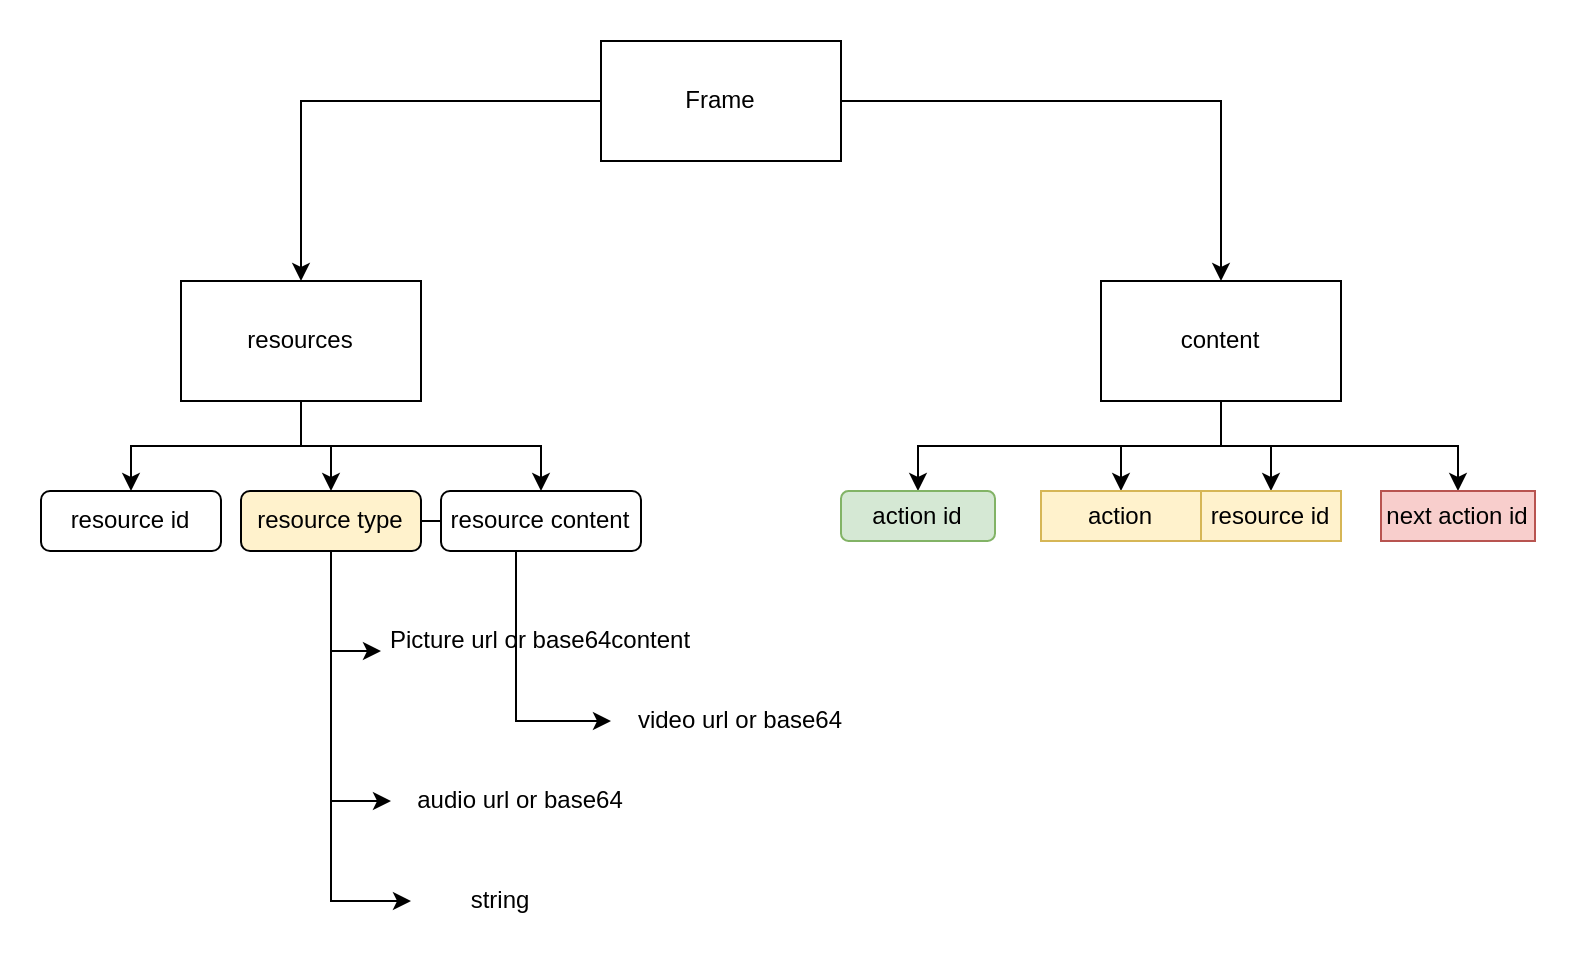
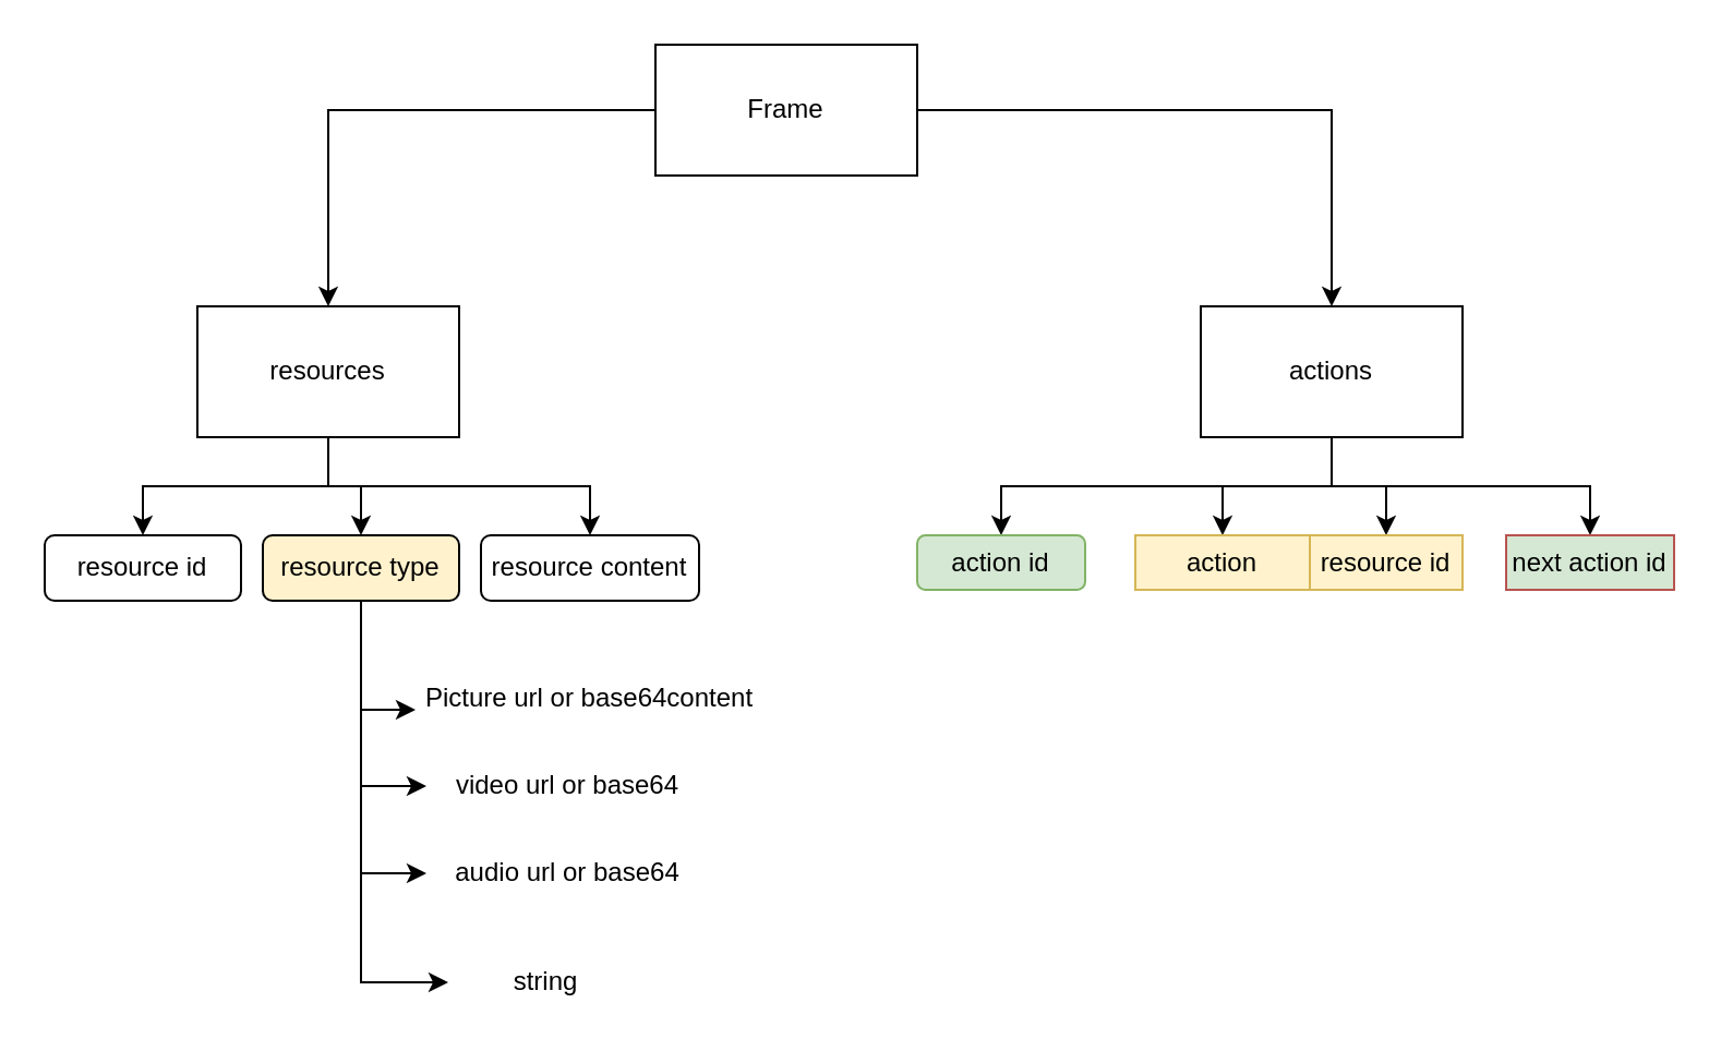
  <mxCell id="0" />
  <mxCell id="1" parent="0" />
  <mxCell id="2" style="edgeStyle=orthogonalEdgeStyle;rounded=0;orthogonalLoop=1;jettySize=auto;html=1;entryX=0.5;entryY=0;entryDx=0;entryDy=0;" parent="1" source="4" target="8" edge="1"><mxGeometry relative="1" as="geometry" /></mxCell>
  <mxCell id="3" style="edgeStyle=orthogonalEdgeStyle;rounded=0;orthogonalLoop=1;jettySize=auto;html=1;entryX=0.5;entryY=0;entryDx=0;entryDy=0;" parent="1" source="4" target="13" edge="1"><mxGeometry relative="1" as="geometry" /></mxCell>
  <mxCell id="4" value="Frame" style="rounded=0;whiteSpace=wrap;html=1;" parent="1" vertex="1"><mxGeometry x="300" width="120" height="60" as="geometry" y="20" /></mxCell>
  <mxCell id="5" style="edgeStyle=orthogonalEdgeStyle;rounded=0;orthogonalLoop=1;jettySize=auto;html=1;exitX=0.5;exitY=1;exitDx=0;exitDy=0;entryX=0.5;entryY=0;entryDx=0;entryDy=0;" parent="1" source="8" target="14" edge="1"><mxGeometry relative="1" as="geometry" /></mxCell>
  <mxCell id="6" style="edgeStyle=orthogonalEdgeStyle;rounded=0;orthogonalLoop=1;jettySize=auto;html=1;entryX=0.5;entryY=0;entryDx=0;entryDy=0;" parent="1" source="8" target="19" edge="1"><mxGeometry relative="1" as="geometry" /></mxCell>
  <mxCell id="7" style="edgeStyle=orthogonalEdgeStyle;rounded=0;orthogonalLoop=1;jettySize=auto;html=1;entryX=0.5;entryY=0;entryDx=0;entryDy=0;exitX=0.5;exitY=1;exitDx=0;exitDy=0;" parent="1" source="8" target="20" edge="1"><mxGeometry relative="1" as="geometry" /></mxCell>
  <mxCell id="8" value="resources" style="rounded=0;whiteSpace=wrap;html=1;" parent="1" vertex="1"><mxGeometry x="90" y="140" width="120" height="60" as="geometry" /></mxCell>
  <mxCell id="9" style="edgeStyle=orthogonalEdgeStyle;rounded=0;orthogonalLoop=1;jettySize=auto;html=1;" parent="1" source="13" target="25" edge="1"><mxGeometry relative="1" as="geometry" /></mxCell>
  <mxCell id="10" style="edgeStyle=orthogonalEdgeStyle;rounded=0;orthogonalLoop=1;jettySize=auto;html=1;entryX=0.5;entryY=0;entryDx=0;entryDy=0;" parent="1" source="13" target="26" edge="1"><mxGeometry relative="1" as="geometry" /></mxCell>
  <mxCell id="11" style="edgeStyle=orthogonalEdgeStyle;rounded=0;orthogonalLoop=1;jettySize=auto;html=1;entryX=0.5;entryY=0;entryDx=0;entryDy=0;exitX=0.5;exitY=1;exitDx=0;exitDy=0;" parent="1" source="13" target="27" edge="1"><mxGeometry relative="1" as="geometry" /></mxCell>
  <mxCell id="12" style="edgeStyle=orthogonalEdgeStyle;rounded=0;orthogonalLoop=1;jettySize=auto;html=1;entryX=0.5;entryY=0;entryDx=0;entryDy=0;exitX=0.5;exitY=1;exitDx=0;exitDy=0;" parent="1" source="13" target="28" edge="1"><mxGeometry relative="1" as="geometry" /></mxCell>
- <mxCell id="13" value="content" style="rounded=0;whiteSpace=wrap;html=1;" parent="1" vertex="1"><mxGeometry x="550" y="140" width="120" height="60" as="geometry" /></mxCell>
+ <mxCell id="13" value="actions" style="rounded=0;whiteSpace=wrap;html=1;" parent="1" vertex="1"><mxGeometry x="550" y="140" width="120" height="60" as="geometry" /></mxCell>
  <mxCell id="14" value="resource id" style="rounded=1;whiteSpace=wrap;html=1;" parent="1" vertex="1"><mxGeometry x="20" y="245" width="90" height="30" as="geometry" /></mxCell>
  <mxCell id="15" style="edgeStyle=orthogonalEdgeStyle;rounded=0;orthogonalLoop=1;jettySize=auto;html=1;entryX=0;entryY=0.5;entryDx=0;entryDy=0;" parent="1" source="19" target="22" edge="1"><mxGeometry relative="1" as="geometry" /></mxCell>
  <mxCell id="16" style="edgeStyle=orthogonalEdgeStyle;rounded=0;orthogonalLoop=1;jettySize=auto;html=1;entryX=0;entryY=0.5;entryDx=0;entryDy=0;" parent="1" source="19" target="23" edge="1"><mxGeometry relative="1" as="geometry" /></mxCell>
  <mxCell id="17" style="edgeStyle=orthogonalEdgeStyle;rounded=0;orthogonalLoop=1;jettySize=auto;html=1;entryX=0;entryY=0.5;entryDx=0;entryDy=0;" parent="1" source="19" target="24" edge="1"><mxGeometry relative="1" as="geometry" /></mxCell>
  <mxCell id="18" style="edgeStyle=orthogonalEdgeStyle;rounded=0;orthogonalLoop=1;jettySize=auto;html=1;entryX=0;entryY=0.75;entryDx=0;entryDy=0;" parent="1" source="19" target="21" edge="1"><mxGeometry relative="1" as="geometry" /></mxCell>
  <mxCell id="19" value="resource type" style="rounded=1;whiteSpace=wrap;html=1;fillColor=#fff2cc;" parent="1" vertex="1"><mxGeometry x="120" y="245" width="90" height="30" as="geometry" /></mxCell>
  <mxCell id="20" value="resource content" style="rounded=1;whiteSpace=wrap;html=1;" parent="1" vertex="1"><mxGeometry x="220" y="245" width="100" height="30" as="geometry" /></mxCell>
  <mxCell id="21" value="Picture url or base64content" style="text;html=1;strokeColor=none;fillColor=none;align=center;verticalAlign=middle;whiteSpace=wrap;rounded=0;" parent="1" vertex="1"><mxGeometry x="190" y="310" width="160" height="20" as="geometry" /></mxCell>
- <mxCell id="22" value="video url or base64" style="text;html=1;strokeColor=none;fillColor=none;align=center;verticalAlign=middle;whiteSpace=wrap;rounded=0;" parent="1" vertex="1"><mxGeometry x="305" y="350" width="130" height="20" as="geometry" /></mxCell>
+ <mxCell id="22" value="video url or base64" style="text;html=1;strokeColor=none;fillColor=none;align=center;verticalAlign=middle;whiteSpace=wrap;rounded=0;" parent="1" vertex="1"><mxGeometry x="195" y="350" width="130" height="20" as="geometry" /></mxCell>
  <mxCell id="23" value="audio url or base64" style="text;html=1;strokeColor=none;fillColor=none;align=center;verticalAlign=middle;whiteSpace=wrap;rounded=0;" parent="1" vertex="1"><mxGeometry x="195" y="390" width="130" height="20" as="geometry" /></mxCell>
  <mxCell id="24" value="string" style="text;html=1;strokeColor=none;fillColor=none;align=center;verticalAlign=middle;whiteSpace=wrap;rounded=0;" parent="1" vertex="1"><mxGeometry x="205" y="440" width="90" height="20" as="geometry" /></mxCell>
  <mxCell id="25" value="action" style="rounded=0;whiteSpace=wrap;html=1;fillColor=#fff2cc;strokeColor=#d6b656;" parent="1" vertex="1"><mxGeometry x="520" y="245" width="80" height="25" as="geometry" /></mxCell>
  <mxCell id="26" value="resource id" style="rounded=0;whiteSpace=wrap;html=1;fillColor=#fff2cc;strokeColor=#d6b656;" parent="1" vertex="1"><mxGeometry x="600" y="245" width="70" height="25" as="geometry" /></mxCell>
  <mxCell id="27" value="action id" style="whiteSpace=wrap;html=1;fillColor=#d5e8d4;strokeColor=#82b366;rounded=1;" parent="1" vertex="1"><mxGeometry x="420" y="245" width="77" height="25" as="geometry" /></mxCell>
- <mxCell id="28" value="next action id" style="rounded=0;whiteSpace=wrap;html=1;fillColor=#f8cecc;strokeColor=#b85450;" parent="1" vertex="1"><mxGeometry x="690" y="245" width="77" height="25" as="geometry" /></mxCell>
+ <mxCell id="28" value="next action id" style="rounded=0;whiteSpace=wrap;html=1;fillColor=#d5e8d4;strokeColor=#b85450;" parent="1" vertex="1"><mxGeometry x="690" y="245" width="77" height="25" as="geometry" /></mxCell>
